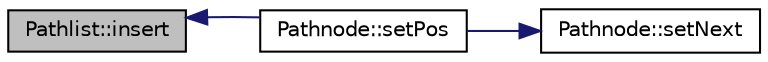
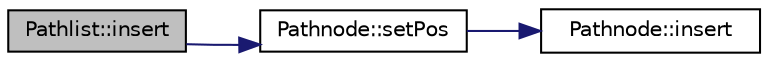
  digraph {
    rankdir=LR
    node [color=black fillcolor=white fontname=Helvetica fontsize=10 shape=record style=filled]
    edge [color=midnightblue fontname=Helvetica fontsize=10 labelfontname=Helvetica labelfontsize=10 style=solid]
    n1 [fillcolor=grey75 fontcolor=black height=0.2 label="Pathlist::insert" width=0.4]
    n2 [height=0.2 label="Pathnode::setPos" width=0.4]
-   n3 [height=0.2 label="Pathnode::setNext" width=0.4]
-   n2 -> n1
+   n3 [height=0.2 label="Pathnode::insert" width=0.4]
+   n1 -> n2
    n2 -> n3
  }
